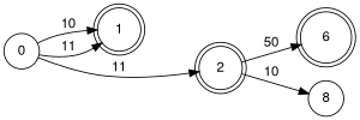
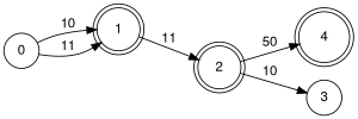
  digraph {
    fontname="Helvetica,Arial,sans-serif"
    rankdir=LR
    node [fontname="Helvetica,Arial,sans-serif" shape=doublecircle]
    edge [fontname="Helvetica,Arial,sans-serif"]
    1
    2
-   4 [label=6]
-   3 [shape=circle label=8]
+   4
+   3 [shape=circle]
    0 [shape=circle]
-   0 -> 2 [label=" 11 "]
+   1 -> 2 [label=" 11 "]
    2 -> 4 [label=" 50 "]
    2 -> 3 [label=" 10 "]
    0 -> 1 [label=" 10 "]
    0 -> 1 [label=" 11 "]
  }
